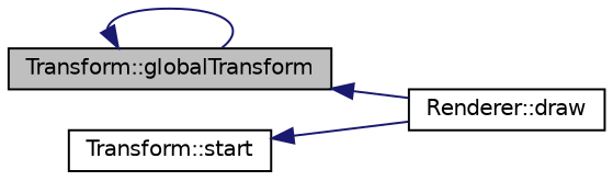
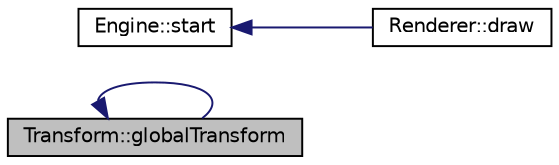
  digraph {
    rankdir=LR
    node [color=black fillcolor=white fontname=Helvetica fontsize=10 shape=record style=filled]
    edge [color=midnightblue dir=back fontname=Helvetica fontsize=10 labelfontname=Helvetica labelfontsize=10 style=solid]
    n1 [fillcolor=grey75 fontcolor=black height=0.2 label="Transform::globalTransform" width=0.4]
    n2 [height=0.2 label="Renderer::draw" width=0.4]
-   n3 [height=0.2 label="Transform::start" width=0.4]
+   n3 [height=0.2 label="Engine::start" width=0.4]
    n1 -> n1
-   n1 -> n2
    n3 -> n2
  }
